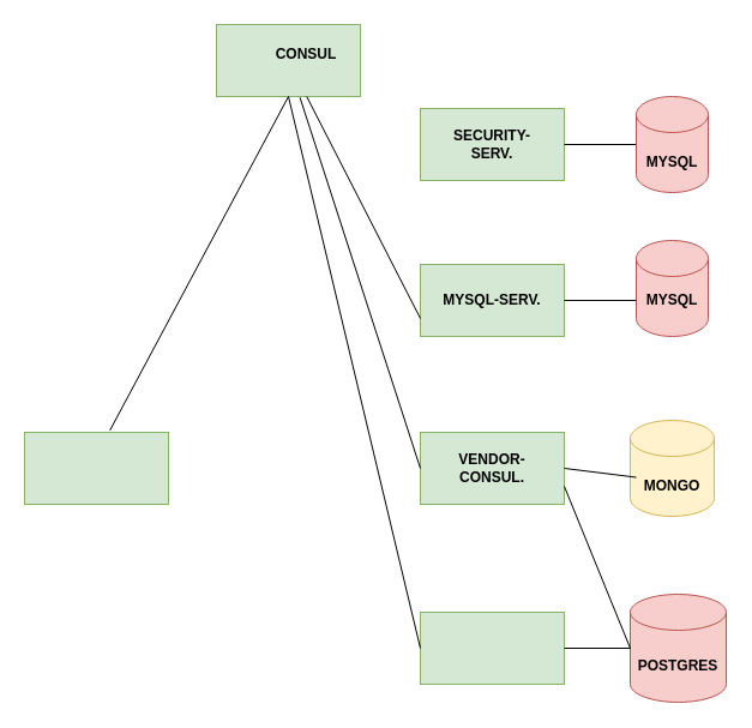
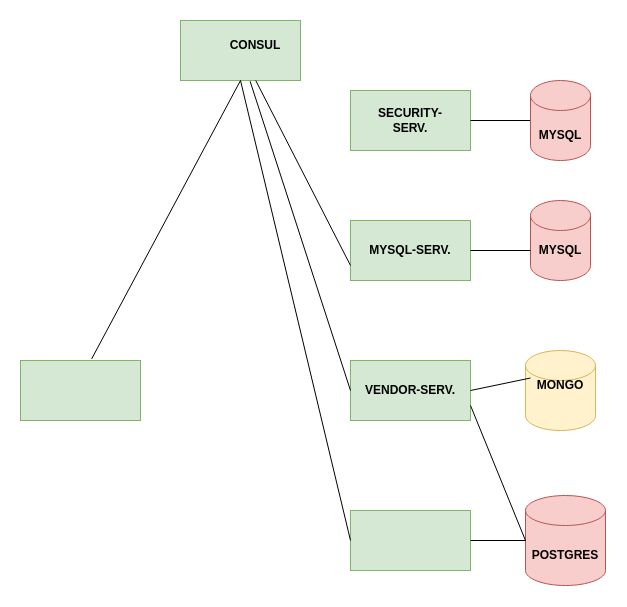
  <mxCell id="0" />
  <mxCell id="1" parent="0" />
  <mxCell id="2" value="" style="rounded=0;whiteSpace=wrap;html=1;fillColor=#d5e8d4;strokeColor=#82b366;" vertex="1" parent="1"><mxGeometry x="20" y="360" width="120" height="60" as="geometry" /></mxCell>
  <mxCell id="3" value="" style="rounded=0;whiteSpace=wrap;html=1;fillColor=#d5e8d4;strokeColor=#82b366;" vertex="1" parent="1"><mxGeometry x="350" y="220" width="120" height="60" as="geometry" /></mxCell>
  <mxCell id="4" value="" style="rounded=0;whiteSpace=wrap;html=1;fillColor=#d5e8d4;strokeColor=#82b366;" vertex="1" parent="1"><mxGeometry x="350" y="360" width="120" height="60" as="geometry" /></mxCell>
  <mxCell id="5" value="" style="rounded=0;whiteSpace=wrap;html=1;fillColor=#d5e8d4;strokeColor=#82b366;" vertex="1" parent="1"><mxGeometry x="350" y="510" width="120" height="60" as="geometry" /></mxCell>
  <mxCell id="6" value="&lt;b&gt;MYSQL-SERV.&lt;/b&gt;" style="text;html=1;strokeColor=none;fillColor=none;align=center;verticalAlign=middle;whiteSpace=wrap;rounded=0;" vertex="1" parent="1"><mxGeometry x="355" y="235" width="110" height="30" as="geometry" /></mxCell>
- <mxCell id="7" value="&lt;b&gt;VENDOR-CONSUL.&lt;/b&gt;" style="text;html=1;strokeColor=none;fillColor=none;align=center;verticalAlign=middle;whiteSpace=wrap;rounded=0;" vertex="1" parent="1"><mxGeometry x="355" y="375" width="110" height="30" as="geometry" /></mxCell>
+ <mxCell id="7" value="&lt;b&gt;VENDOR-SERV.&lt;/b&gt;" style="text;html=1;strokeColor=none;fillColor=none;align=center;verticalAlign=middle;whiteSpace=wrap;rounded=0;" vertex="1" parent="1"><mxGeometry x="355" y="375" width="110" height="30" as="geometry" /></mxCell>
  <mxCell id="8" value="" style="shape=cylinder3;whiteSpace=wrap;html=1;boundedLbl=1;backgroundOutline=1;size=15;fillColor=#f8cecc;strokeColor=#b85450;" vertex="1" parent="1"><mxGeometry x="530" width="60" height="80" as="geometry" y="200" /></mxCell>
  <mxCell id="9" value="" style="shape=cylinder3;whiteSpace=wrap;html=1;boundedLbl=1;backgroundOutline=1;size=15;fillColor=#fff2cc;strokeColor=#d6b656;" vertex="1" parent="1"><mxGeometry x="525" y="350" width="70" height="80" as="geometry" /></mxCell>
  <mxCell id="10" value="" style="shape=cylinder3;whiteSpace=wrap;html=1;boundedLbl=1;backgroundOutline=1;size=15;fillColor=#f8cecc;strokeColor=#b85450;" vertex="1" parent="1"><mxGeometry x="525" y="495" width="80" height="90" as="geometry" /></mxCell>
  <mxCell id="11" value="&lt;b&gt;MYSQL&lt;/b&gt;" style="text;html=1;strokeColor=none;fillColor=none;align=center;verticalAlign=middle;whiteSpace=wrap;rounded=0;" vertex="1" parent="1"><mxGeometry x="530" y="235" width="60" height="30" as="geometry" /></mxCell>
  <mxCell id="12" value="&lt;b&gt;POSTGRES&lt;/b&gt;" style="text;html=1;strokeColor=none;fillColor=none;align=center;verticalAlign=middle;whiteSpace=wrap;rounded=0;" vertex="1" parent="1"><mxGeometry x="535" y="540" width="60" height="30" as="geometry" /></mxCell>
- <mxCell id="13" value="&lt;b&gt;MONGO&lt;/b&gt;" style="text;html=1;strokeColor=none;fillColor=none;align=center;verticalAlign=middle;whiteSpace=wrap;rounded=0;" vertex="1" parent="1"><mxGeometry x="530" y="390" width="60" height="30" as="geometry" /></mxCell>
+ <mxCell id="13" value="&lt;b&gt;MONGO&lt;/b&gt;" style="text;html=1;strokeColor=none;fillColor=none;align=center;verticalAlign=middle;whiteSpace=wrap;rounded=0;" vertex="1" parent="1"><mxGeometry x="530" y="370" width="60" height="30" as="geometry" /></mxCell>
  <mxCell id="14" value="" style="rounded=0;whiteSpace=wrap;html=1;fillColor=#d5e8d4;strokeColor=#82b366;" vertex="1" parent="1"><mxGeometry x="180" y="20" width="120" height="60" as="geometry" /></mxCell>
  <mxCell id="15" value="&lt;b&gt;CONSUL&lt;/b&gt;" style="text;html=1;strokeColor=none;fillColor=none;align=center;verticalAlign=middle;whiteSpace=wrap;rounded=0;" vertex="1" parent="1"><mxGeometry x="225" y="30" width="60" height="30" as="geometry" /></mxCell>
  <mxCell id="16" value="" style="endArrow=none;html=1;rounded=0;exitX=0.593;exitY=-0.027;exitDx=0;exitDy=0;exitPerimeter=0;entryX=0.5;entryY=1;entryDx=0;entryDy=0;" edge="1" parent="1" source="2" target="14"><mxGeometry width="50" height="50" relative="1" as="geometry"><mxPoint x="270" y="220" as="sourcePoint" /><mxPoint x="320" y="170" as="targetPoint" /></mxGeometry></mxCell>
  <mxCell id="17" value="" style="endArrow=none;html=1;rounded=0;entryX=0.627;entryY=1;entryDx=0;entryDy=0;entryPerimeter=0;exitX=0;exitY=0.75;exitDx=0;exitDy=0;" edge="1" parent="1" source="3" target="14"><mxGeometry width="50" height="50" relative="1" as="geometry"><mxPoint x="270" y="320" as="sourcePoint" /><mxPoint x="320" y="270" as="targetPoint" /></mxGeometry></mxCell>
  <mxCell id="18" value="" style="endArrow=none;html=1;rounded=0;entryX=0.58;entryY=1.013;entryDx=0;entryDy=0;entryPerimeter=0;exitX=0;exitY=0.5;exitDx=0;exitDy=0;" edge="1" parent="1" source="4" target="14"><mxGeometry width="50" height="50" relative="1" as="geometry"><mxPoint x="270" y="320" as="sourcePoint" /><mxPoint x="320" y="270" as="targetPoint" /></mxGeometry></mxCell>
  <mxCell id="19" value="" style="endArrow=none;html=1;rounded=0;entryX=0.5;entryY=1;entryDx=0;entryDy=0;exitX=0;exitY=0.5;exitDx=0;exitDy=0;" edge="1" parent="1" source="5" target="14"><mxGeometry width="50" height="50" relative="1" as="geometry"><mxPoint x="270" y="320" as="sourcePoint" /><mxPoint x="320" y="270" as="targetPoint" /></mxGeometry></mxCell>
  <mxCell id="20" value="" style="endArrow=none;html=1;rounded=0;entryX=1;entryY=0.5;entryDx=0;entryDy=0;exitX=0;exitY=0.5;exitDx=0;exitDy=0;" edge="1" parent="1" source="11" target="3"><mxGeometry width="50" height="50" relative="1" as="geometry"><mxPoint x="270" y="420" as="sourcePoint" /><mxPoint x="320" y="370" as="targetPoint" /></mxGeometry></mxCell>
  <mxCell id="21" value="" style="endArrow=none;html=1;rounded=0;entryX=1;entryY=0.5;entryDx=0;entryDy=0;exitX=0;exitY=0.25;exitDx=0;exitDy=0;" edge="1" parent="1" source="13" target="4"><mxGeometry width="50" height="50" relative="1" as="geometry"><mxPoint x="520" y="390" as="sourcePoint" /><mxPoint x="320" y="370" as="targetPoint" /></mxGeometry></mxCell>
  <mxCell id="22" value="" style="endArrow=none;html=1;rounded=0;entryX=1;entryY=0.5;entryDx=0;entryDy=0;exitX=0;exitY=0.5;exitDx=0;exitDy=0;exitPerimeter=0;" edge="1" parent="1" source="10" target="5"><mxGeometry width="50" height="50" relative="1" as="geometry"><mxPoint x="270" y="420" as="sourcePoint" /><mxPoint x="320" y="370" as="targetPoint" /></mxGeometry></mxCell>
  <mxCell id="23" value="" style="endArrow=none;html=1;rounded=0;entryX=1;entryY=0.75;entryDx=0;entryDy=0;exitX=0;exitY=0.5;exitDx=0;exitDy=0;exitPerimeter=0;" edge="1" parent="1" source="10" target="4"><mxGeometry width="50" height="50" relative="1" as="geometry"><mxPoint x="530" y="530" as="sourcePoint" /><mxPoint x="320" y="370" as="targetPoint" /></mxGeometry></mxCell>
  <mxCell id="24" value="" style="rounded=0;whiteSpace=wrap;html=1;fillColor=#d5e8d4;strokeColor=#82b366;" vertex="1" parent="1"><mxGeometry x="350" y="90" width="120" height="60" as="geometry" /></mxCell>
  <mxCell id="25" value="&lt;b&gt;SECURITY-SERV.&lt;/b&gt;" style="text;html=1;strokeColor=none;fillColor=none;align=center;verticalAlign=middle;whiteSpace=wrap;rounded=0;" vertex="1" parent="1"><mxGeometry x="360" y="105" width="100" height="30" as="geometry" /></mxCell>
  <mxCell id="26" value="" style="endArrow=none;html=1;rounded=0;entryX=1;entryY=0.5;entryDx=0;entryDy=0;" edge="1" parent="1" target="24"><mxGeometry width="50" height="50" relative="1" as="geometry"><mxPoint x="530" y="120" as="sourcePoint" /><mxPoint x="320" y="260" as="targetPoint" /></mxGeometry></mxCell>
  <mxCell id="27" value="" style="shape=cylinder3;whiteSpace=wrap;html=1;boundedLbl=1;backgroundOutline=1;size=15;fillColor=#f8cecc;strokeColor=#b85450;" vertex="1" parent="1"><mxGeometry x="530" y="80" width="60" height="80" as="geometry" /></mxCell>
  <mxCell id="28" value="&lt;b&gt;MYSQL&lt;/b&gt;" style="text;html=1;strokeColor=none;fillColor=none;align=center;verticalAlign=middle;whiteSpace=wrap;rounded=0;" vertex="1" parent="1"><mxGeometry x="530" y="120" width="60" height="30" as="geometry" /></mxCell>
